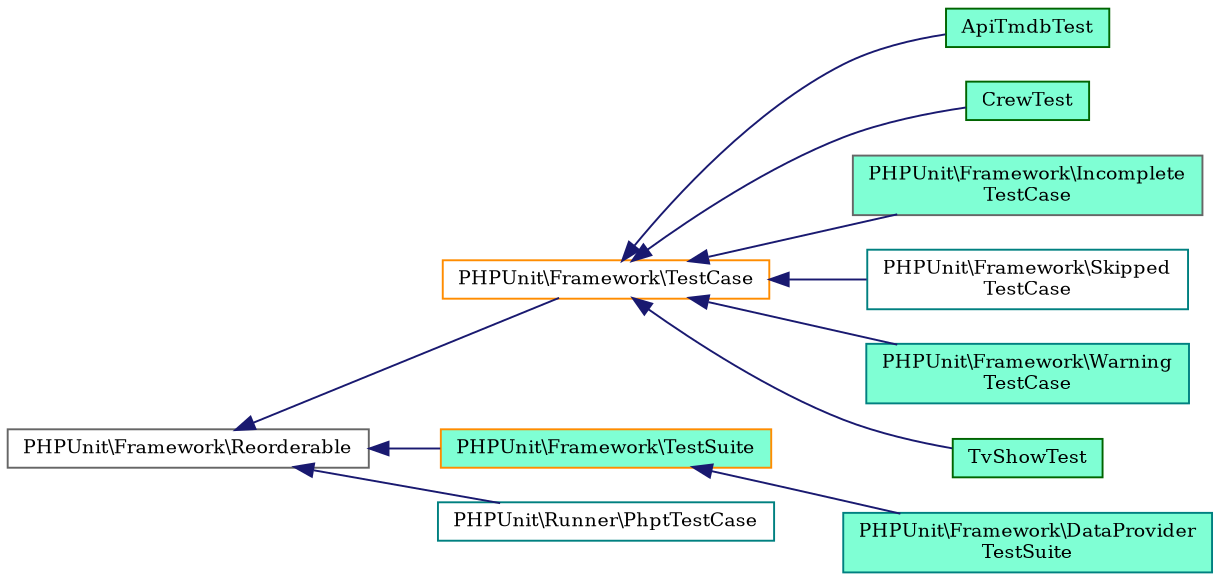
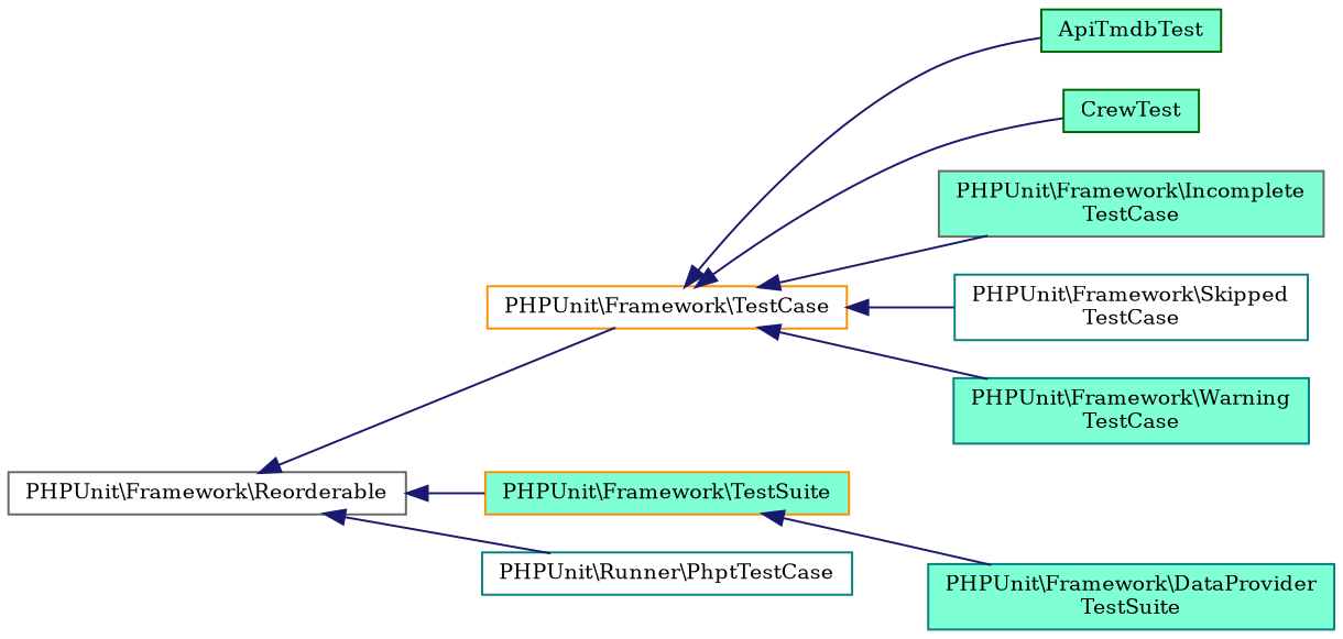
  digraph {
    rankdir=LR
    fontname="DejaVu Serif"
    node [color=teal fillcolor=aquamarine fontname="DejaVu Serif" fontsize=10 shape=record style=filled]
    edge [color=midnightblue dir=back fontname="DejaVu Serif" fontsize=10 labelfontname=Helvetica labelfontsize=10 style=solid]
    n1 [color=gray40 fillcolor=white fontcolor=black height=0.2 label="PHPUnit\\Framework\\Reorderable" width=0.4]
    n2 [color=darkorange fillcolor=white height=0.2 label="PHPUnit\\Framework\\TestCase" width=0.4]
    n3 [color=darkorange height=0.2 label="PHPUnit\\Framework\\TestSuite" width=0.4]
    n4 [fillcolor=white height=0.2 label="PHPUnit\\Runner\\PhptTestCase" width=0.4]
    n5 [color=darkgreen height=0.2 label=ApiTmdbTest width=0.4]
    n6 [color=darkgreen height=0.2 label=CrewTest width=0.4]
    n7 [color=gray40 height=0.2 label="PHPUnit\\Framework\\Incomplete\lTestCase" width=0.4]
    n8 [fillcolor=white height=0.2 label="PHPUnit\\Framework\\Skipped\lTestCase" width=0.4]
    n9 [height=0.2 label="PHPUnit\\Framework\\Warning\lTestCase" width=0.4]
-   n10 [color=darkgreen height=0.2 label=TvShowTest width=0.4]
    n11 [height=0.2 label="PHPUnit\\Framework\\DataProvider\lTestSuite" width=0.4]
    n1 -> n2
    n1 -> n3
    n1 -> n4
    n2 -> n5
    n2 -> n6
    n2 -> n7
    n2 -> n8
    n2 -> n9
-   n2 -> n10
    n3 -> n11
  }
